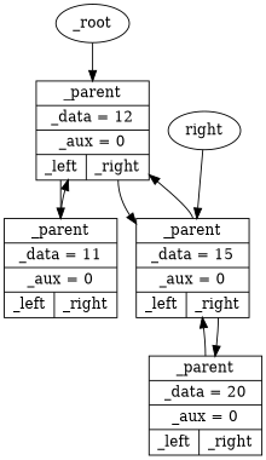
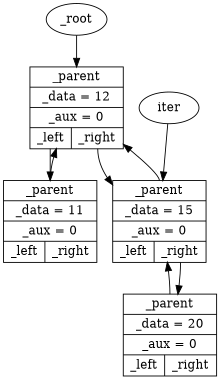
  digraph {
    node [shape=record]
    edge [tailport="parent:n"]
    n1 [label=_root shape=""]
    n2 [label="{<parent> _parent | _data = 12 | _aux = 0 | { <left> _left | <right> _right } }"]
    n3 [label="{<parent> _parent | _data = 15 | _aux = 0 | { <left> _left | <right> _right } }"]
    n4 [label="{<parent> _parent | _data = 11 | _aux = 0 | { <left> _left | <right> _right } }"]
    n5 [label="{<parent> _parent | _data = 20 | _aux = 0 | { <left> _left | <right> _right } }"]
-   iter [label=right shape=""]
+   iter [shape=""]
    n1 -> n2 [tailport=""]
    n2 -> n3 [tailport="right:s"]
    n2 -> n4 [tailport="left:s"]
    n3 -> n2
    n3 -> n5 [tailport="right:s"]
    n4 -> n2
    n5 -> n3
    iter -> n3 [tailport=""]
  }
